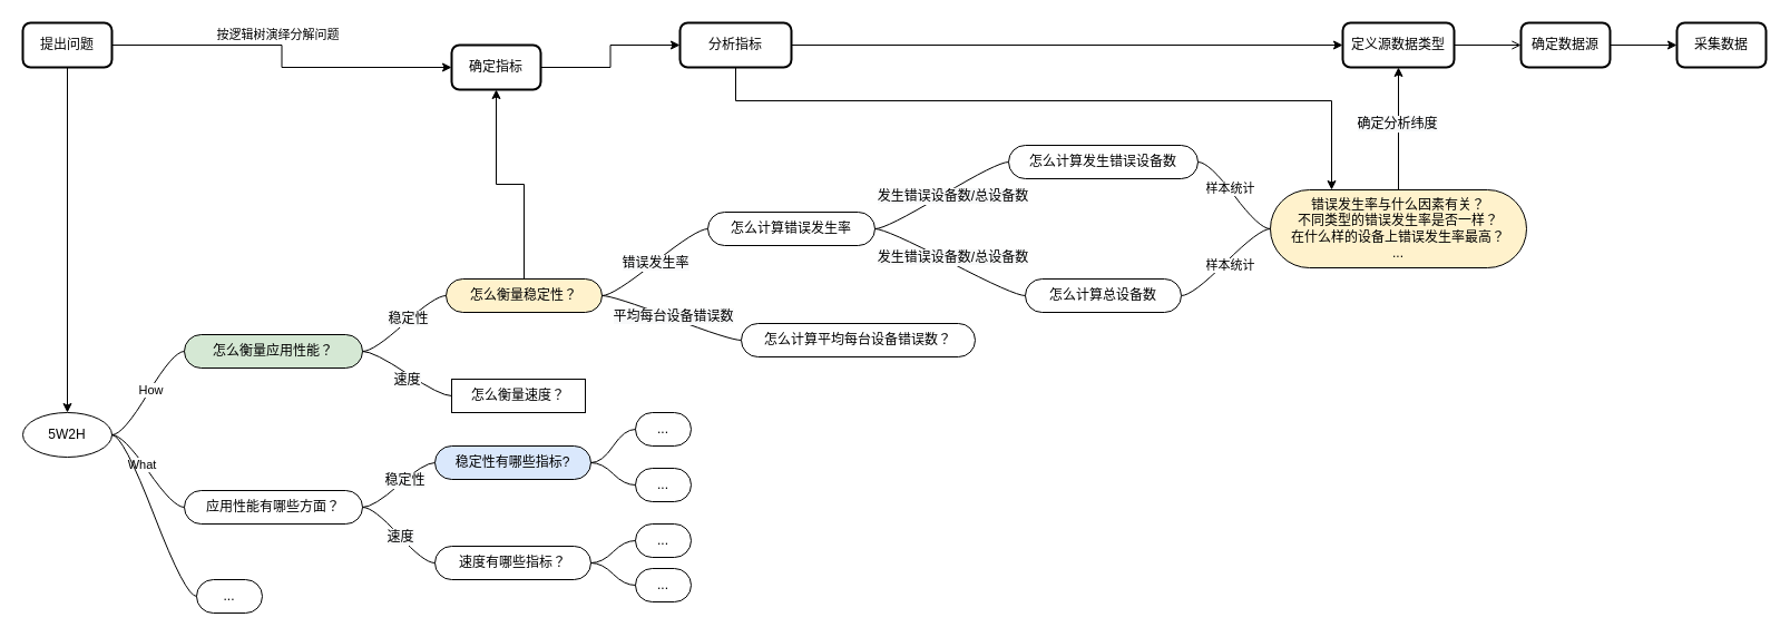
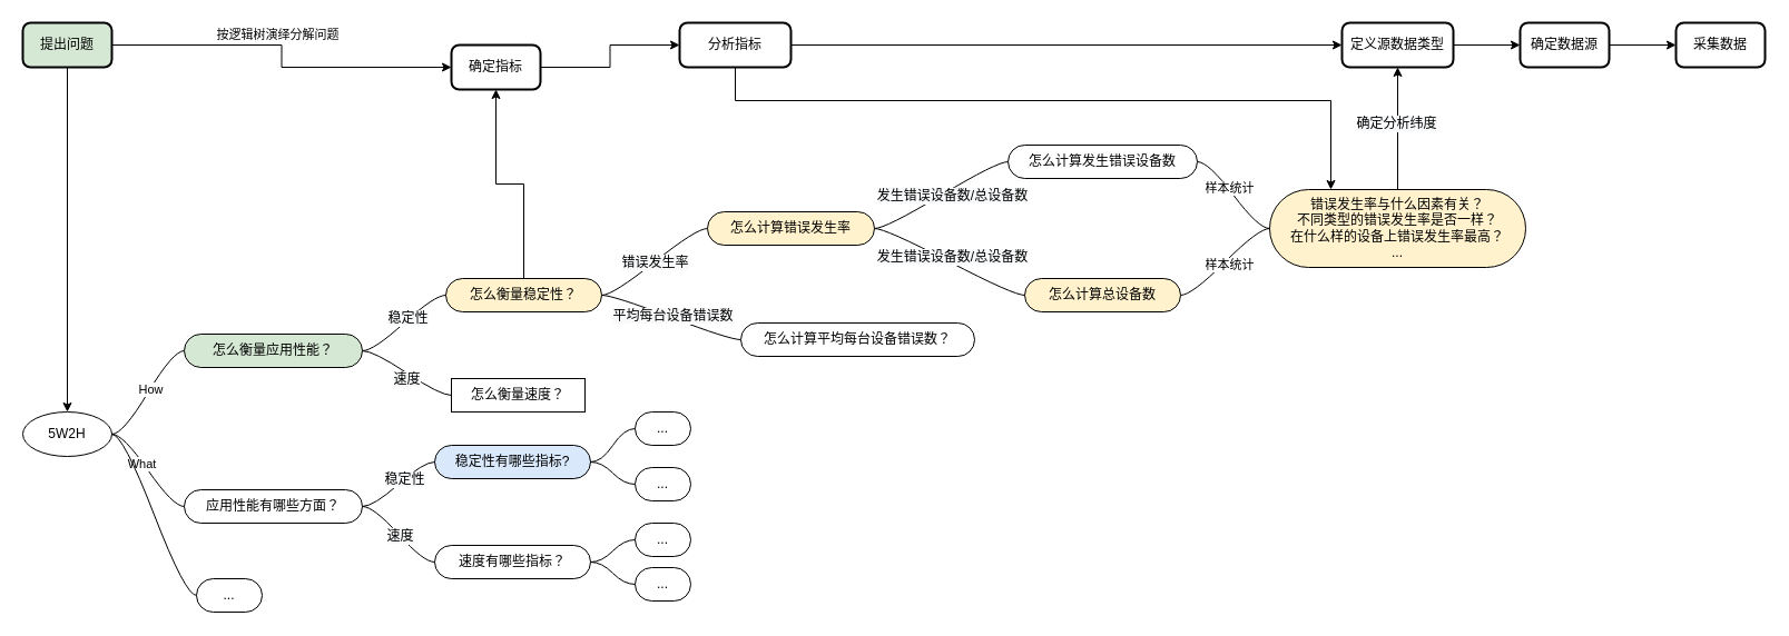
  <mxCell id="0" />
  <mxCell id="1" parent="0" />
  <mxCell id="2" style="edgeStyle=orthogonalEdgeStyle;rounded=0;orthogonalLoop=1;jettySize=auto;html=1;entryX=0;entryY=0.5;entryDx=0;entryDy=0;" edge="1" parent="1" source="5" target="7"><mxGeometry relative="1" as="geometry" /></mxCell>
  <mxCell id="3" value="按逻辑树演绎分解问题" style="edgeLabel;html=1;align=center;verticalAlign=middle;resizable=0;points=[];" vertex="1" connectable="0" parent="2"><mxGeometry x="-0.093" y="4" relative="1" as="geometry"><mxPoint x="1" y="-6" as="offset" /></mxGeometry></mxCell>
  <mxCell id="4" style="edgeStyle=orthogonalEdgeStyle;rounded=0;orthogonalLoop=1;jettySize=auto;html=1;" edge="1" parent="1" source="5" target="16"><mxGeometry relative="1" as="geometry" /></mxCell>
- <mxCell id="5" value="提出问题" style="rounded=1;whiteSpace=wrap;html=1;absoluteArcSize=1;arcSize=14;strokeWidth=2;" vertex="1" parent="1"><mxGeometry x="20" y="20" width="80" height="40" as="geometry" /></mxCell>
+ <mxCell id="5" value="提出问题" style="rounded=1;whiteSpace=wrap;html=1;absoluteArcSize=1;arcSize=14;strokeWidth=2;fillColor=#d5e8d4;" vertex="1" parent="1"><mxGeometry x="20" y="20" width="80" height="40" as="geometry" /></mxCell>
  <mxCell id="6" style="edgeStyle=orthogonalEdgeStyle;rounded=0;orthogonalLoop=1;jettySize=auto;html=1;entryX=0;entryY=0.5;entryDx=0;entryDy=0;" edge="1" parent="1" source="7" target="15"><mxGeometry relative="1" as="geometry" /></mxCell>
  <mxCell id="7" value="确定指标" style="rounded=1;whiteSpace=wrap;html=1;absoluteArcSize=1;arcSize=14;strokeWidth=2;" vertex="1" parent="1"><mxGeometry x="405" y="40" width="80" height="40" as="geometry" /></mxCell>
- <mxCell id="8" style="edgeStyle=orthogonalEdgeStyle;rounded=0;orthogonalLoop=1;jettySize=auto;html=1;endArrow=open;" edge="1" parent="1" source="9" target="11"><mxGeometry relative="1" as="geometry" /></mxCell>
+ <mxCell id="8" style="edgeStyle=orthogonalEdgeStyle;rounded=0;orthogonalLoop=1;jettySize=auto;html=1;" edge="1" parent="1" source="9" target="11"><mxGeometry relative="1" as="geometry" /></mxCell>
  <mxCell id="9" value="&lt;span&gt;定义源数据类型&lt;/span&gt;" style="rounded=1;whiteSpace=wrap;html=1;absoluteArcSize=1;arcSize=14;strokeWidth=2;" vertex="1" parent="1"><mxGeometry x="1205" y="20" width="100" height="40" as="geometry" /></mxCell>
  <mxCell id="10" style="edgeStyle=orthogonalEdgeStyle;rounded=0;orthogonalLoop=1;jettySize=auto;html=1;" edge="1" parent="1" source="11" target="12"><mxGeometry relative="1" as="geometry" /></mxCell>
  <mxCell id="11" value="确定数据源" style="rounded=1;whiteSpace=wrap;html=1;absoluteArcSize=1;arcSize=14;strokeWidth=2;" vertex="1" parent="1"><mxGeometry x="1365" y="20" width="80" height="40" as="geometry" /></mxCell>
  <mxCell id="12" value="采集数据" style="rounded=1;whiteSpace=wrap;html=1;absoluteArcSize=1;arcSize=14;strokeWidth=2;" vertex="1" parent="1"><mxGeometry x="1505" y="20" width="80" height="40" as="geometry" /></mxCell>
  <mxCell id="13" style="edgeStyle=orthogonalEdgeStyle;rounded=0;orthogonalLoop=1;jettySize=auto;html=1;entryX=0;entryY=0.5;entryDx=0;entryDy=0;" edge="1" parent="1" source="15" target="9"><mxGeometry relative="1" as="geometry" /></mxCell>
  <mxCell id="14" style="edgeStyle=orthogonalEdgeStyle;rounded=0;orthogonalLoop=1;jettySize=auto;html=1;" edge="1" parent="1" source="15" target="43"><mxGeometry relative="1" as="geometry"><Array as="points"><mxPoint x="660" y="90" /><mxPoint x="1195" y="90" /></Array></mxGeometry></mxCell>
  <mxCell id="15" value="分析指标" style="rounded=1;whiteSpace=wrap;html=1;absoluteArcSize=1;arcSize=14;strokeWidth=2;" vertex="1" parent="1"><mxGeometry x="610" y="20" width="100" height="40" as="geometry" /></mxCell>
  <mxCell id="16" value="&lt;span&gt;5W2H&lt;br&gt;&lt;/span&gt;" style="ellipse;whiteSpace=wrap;html=1;align=center;newEdgeStyle={&quot;edgeStyle&quot;:&quot;entityRelationEdgeStyle&quot;,&quot;startArrow&quot;:&quot;none&quot;,&quot;endArrow&quot;:&quot;none&quot;,&quot;segment&quot;:10,&quot;curved&quot;:1};treeFolding=1;treeMoving=1;" vertex="1" parent="1"><mxGeometry x="20" y="370" width="80" height="40" as="geometry" /></mxCell>
  <mxCell id="17" value="怎么衡量应用性能？" style="whiteSpace=wrap;html=1;rounded=1;arcSize=50;align=center;verticalAlign=middle;strokeWidth=1;autosize=1;spacing=4;treeFolding=1;treeMoving=1;newEdgeStyle={&quot;edgeStyle&quot;:&quot;entityRelationEdgeStyle&quot;,&quot;startArrow&quot;:&quot;none&quot;,&quot;endArrow&quot;:&quot;none&quot;,&quot;segment&quot;:10,&quot;curved&quot;:1};fillColor=#d5e8d4;" vertex="1" parent="1"><mxGeometry x="165" y="300" width="160" height="30" as="geometry" /></mxCell>
  <mxCell id="18" value="" style="edgeStyle=entityRelationEdgeStyle;startArrow=none;endArrow=none;segment=10;curved=1;" edge="1" target="17" parent="1" source="16"><mxGeometry relative="1" as="geometry"><mxPoint x="235" y="200" as="sourcePoint" /></mxGeometry></mxCell>
  <mxCell id="19" value="How" style="edgeLabel;html=1;align=center;verticalAlign=middle;resizable=0;points=[];" vertex="1" connectable="0" parent="18"><mxGeometry x="0.063" relative="1" as="geometry"><mxPoint as="offset" /></mxGeometry></mxCell>
  <mxCell id="20" value="应用性能有哪些方面？" style="whiteSpace=wrap;html=1;rounded=1;arcSize=50;align=center;verticalAlign=middle;strokeWidth=1;autosize=1;spacing=4;treeFolding=1;treeMoving=1;newEdgeStyle={&quot;edgeStyle&quot;:&quot;entityRelationEdgeStyle&quot;,&quot;startArrow&quot;:&quot;none&quot;,&quot;endArrow&quot;:&quot;none&quot;,&quot;segment&quot;:10,&quot;curved&quot;:1};" vertex="1" parent="1"><mxGeometry x="165" y="440" width="160" height="30" as="geometry" /></mxCell>
  <mxCell id="21" value="" style="edgeStyle=entityRelationEdgeStyle;startArrow=none;endArrow=none;segment=10;curved=1;exitX=1;exitY=0.5;exitDx=0;exitDy=0;entryX=0;entryY=0.5;entryDx=0;entryDy=0;" edge="1" target="20" parent="1" source="16"><mxGeometry relative="1" as="geometry"><mxPoint x="315" y="270" as="sourcePoint" /></mxGeometry></mxCell>
  <mxCell id="22" value="What" style="edgeLabel;html=1;align=center;verticalAlign=middle;resizable=0;points=[];" vertex="1" connectable="0" parent="21"><mxGeometry x="-0.171" y="-1" relative="1" as="geometry"><mxPoint as="offset" /></mxGeometry></mxCell>
  <mxCell id="23" value="稳定性有哪些指标?" style="whiteSpace=wrap;html=1;rounded=1;arcSize=50;align=center;verticalAlign=middle;strokeWidth=1;autosize=1;spacing=4;treeFolding=1;treeMoving=1;newEdgeStyle={&quot;edgeStyle&quot;:&quot;entityRelationEdgeStyle&quot;,&quot;startArrow&quot;:&quot;none&quot;,&quot;endArrow&quot;:&quot;none&quot;,&quot;segment&quot;:10,&quot;curved&quot;:1};fillColor=#dae8fc;" vertex="1" parent="1"><mxGeometry x="390" y="400" width="140" height="30" as="geometry" /></mxCell>
  <mxCell id="24" value="" style="edgeStyle=entityRelationEdgeStyle;startArrow=none;endArrow=none;segment=10;curved=1;" edge="1" target="23" parent="1" source="20"><mxGeometry relative="1" as="geometry"><mxPoint x="335" y="440" as="sourcePoint" /></mxGeometry></mxCell>
  <mxCell id="25" value="&lt;span style=&quot;font-size: 12px ; background-color: rgb(248 , 249 , 250)&quot;&gt;稳定性&lt;/span&gt;" style="edgeLabel;html=1;align=center;verticalAlign=middle;resizable=0;points=[];" vertex="1" connectable="0" parent="24"><mxGeometry x="0.204" y="1" relative="1" as="geometry"><mxPoint y="1" as="offset" /></mxGeometry></mxCell>
  <mxCell id="26" value="速度有哪些指标？" style="whiteSpace=wrap;html=1;rounded=1;arcSize=50;align=center;verticalAlign=middle;strokeWidth=1;autosize=1;spacing=4;treeFolding=1;treeMoving=1;newEdgeStyle={&quot;edgeStyle&quot;:&quot;entityRelationEdgeStyle&quot;,&quot;startArrow&quot;:&quot;none&quot;,&quot;endArrow&quot;:&quot;none&quot;,&quot;segment&quot;:10,&quot;curved&quot;:1};" vertex="1" parent="1"><mxGeometry x="390" y="490" width="140" height="30" as="geometry" /></mxCell>
  <mxCell id="27" value="" style="edgeStyle=entityRelationEdgeStyle;startArrow=none;endArrow=none;segment=10;curved=1;" edge="1" target="26" parent="1" source="20"><mxGeometry relative="1" as="geometry"><mxPoint x="369" y="510" as="sourcePoint" /></mxGeometry></mxCell>
  <mxCell id="28" value="&lt;span style=&quot;font-size: 12px ; background-color: rgb(248 , 249 , 250)&quot;&gt;速度&lt;/span&gt;" style="edgeLabel;html=1;align=center;verticalAlign=middle;resizable=0;points=[];" vertex="1" connectable="0" parent="27"><mxGeometry x="0.027" relative="1" as="geometry"><mxPoint as="offset" /></mxGeometry></mxCell>
  <mxCell id="29" style="edgeStyle=orthogonalEdgeStyle;rounded=0;orthogonalLoop=1;jettySize=auto;html=1;" edge="1" parent="1" source="30" target="7"><mxGeometry relative="1" as="geometry" /></mxCell>
  <mxCell id="30" value="怎么衡量稳定性？" style="whiteSpace=wrap;html=1;rounded=1;arcSize=50;align=center;verticalAlign=middle;strokeWidth=1;autosize=1;spacing=4;treeFolding=1;treeMoving=1;newEdgeStyle={&quot;edgeStyle&quot;:&quot;entityRelationEdgeStyle&quot;,&quot;startArrow&quot;:&quot;none&quot;,&quot;endArrow&quot;:&quot;none&quot;,&quot;segment&quot;:10,&quot;curved&quot;:1};fillColor=#fff2cc;" vertex="1" parent="1"><mxGeometry x="400" y="250" width="140" height="30" as="geometry" /></mxCell>
  <mxCell id="31" value="" style="edgeStyle=entityRelationEdgeStyle;startArrow=none;endArrow=none;segment=10;curved=1;" edge="1" target="30" parent="1" source="17"><mxGeometry relative="1" as="geometry"><mxPoint x="349" y="300" as="sourcePoint" /></mxGeometry></mxCell>
  <mxCell id="32" value="&lt;span style=&quot;font-size: 12px ; background-color: rgb(248 , 249 , 250)&quot;&gt;稳定性&lt;/span&gt;" style="edgeLabel;html=1;align=center;verticalAlign=middle;resizable=0;points=[];" vertex="1" connectable="0" parent="31"><mxGeometry x="-0.034" y="-2" relative="1" as="geometry"><mxPoint x="2.02" y="-7.26" as="offset" /></mxGeometry></mxCell>
  <mxCell id="33" value="怎么衡量速度？" style="whiteSpace=wrap;html=1;arcSize=50;align=center;verticalAlign=middle;strokeWidth=1;autosize=1;spacing=4;treeFolding=1;treeMoving=1;newEdgeStyle={&quot;edgeStyle&quot;:&quot;entityRelationEdgeStyle&quot;,&quot;startArrow&quot;:&quot;none&quot;,&quot;endArrow&quot;:&quot;none&quot;,&quot;segment&quot;:10,&quot;curved&quot;:1};rounded=0;" vertex="1" parent="1"><mxGeometry x="405" y="340" width="120" height="30" as="geometry" /></mxCell>
  <mxCell id="34" value="" style="edgeStyle=entityRelationEdgeStyle;startArrow=none;endArrow=none;segment=10;curved=1;" edge="1" target="33" parent="1" source="17"><mxGeometry relative="1" as="geometry"><mxPoint x="393" y="384" as="sourcePoint" /></mxGeometry></mxCell>
  <mxCell id="35" value="&lt;span style=&quot;font-size: 12px ; background-color: rgb(248 , 249 , 250)&quot;&gt;速度&lt;/span&gt;" style="edgeLabel;html=1;align=center;verticalAlign=middle;resizable=0;points=[];" vertex="1" connectable="0" parent="34"><mxGeometry x="0.096" y="2" relative="1" as="geometry"><mxPoint x="-4.79" y="4.48" as="offset" /></mxGeometry></mxCell>
  <mxCell id="36" value="" style="edgeStyle=entityRelationEdgeStyle;startArrow=none;endArrow=none;segment=10;curved=1;" edge="1" target="64" parent="1" source="30"><mxGeometry relative="1" as="geometry"><mxPoint x="575" y="344" as="sourcePoint" /><mxPoint x="610" y="325" as="targetPoint" /></mxGeometry></mxCell>
  <mxCell id="37" value="&lt;span style=&quot;font-size: 12px ; background-color: rgb(248 , 249 , 250)&quot;&gt;平均每台设备错误数&lt;/span&gt;" style="edgeLabel;html=1;align=center;verticalAlign=middle;resizable=0;points=[];" vertex="1" connectable="0" parent="36"><mxGeometry x="0.01" y="2" relative="1" as="geometry"><mxPoint as="offset" /></mxGeometry></mxCell>
- <mxCell id="38" value="&lt;span&gt;怎么计算错误发生率&lt;/span&gt;" style="whiteSpace=wrap;html=1;rounded=1;arcSize=50;align=center;verticalAlign=middle;strokeWidth=1;autosize=1;spacing=4;treeFolding=1;treeMoving=1;newEdgeStyle={&quot;edgeStyle&quot;:&quot;entityRelationEdgeStyle&quot;,&quot;startArrow&quot;:&quot;none&quot;,&quot;endArrow&quot;:&quot;none&quot;,&quot;segment&quot;:10,&quot;curved&quot;:1};" vertex="1" parent="1"><mxGeometry x="635" y="190" width="150" height="30" as="geometry" /></mxCell>
+ <mxCell id="38" value="&lt;span&gt;怎么计算错误发生率&lt;/span&gt;" style="whiteSpace=wrap;html=1;rounded=1;arcSize=50;align=center;verticalAlign=middle;strokeWidth=1;autosize=1;spacing=4;treeFolding=1;treeMoving=1;newEdgeStyle={&quot;edgeStyle&quot;:&quot;entityRelationEdgeStyle&quot;,&quot;startArrow&quot;:&quot;none&quot;,&quot;endArrow&quot;:&quot;none&quot;,&quot;segment&quot;:10,&quot;curved&quot;:1};fillColor=#fff2cc;" vertex="1" parent="1"><mxGeometry x="635" y="190" width="150" height="30" as="geometry" /></mxCell>
  <mxCell id="39" value="" style="edgeStyle=entityRelationEdgeStyle;startArrow=none;endArrow=none;segment=10;curved=1;exitX=1;exitY=0.5;exitDx=0;exitDy=0;" edge="1" target="38" parent="1" source="30"><mxGeometry relative="1" as="geometry"><mxPoint x="720" y="215" as="sourcePoint" /></mxGeometry></mxCell>
  <mxCell id="40" value="&lt;span style=&quot;font-size: 12px ; background-color: rgb(248 , 249 , 250)&quot;&gt;错误发生率&lt;/span&gt;" style="edgeLabel;html=1;align=center;verticalAlign=middle;resizable=0;points=[];" vertex="1" connectable="0" parent="39"><mxGeometry x="0.006" relative="1" as="geometry"><mxPoint as="offset" /></mxGeometry></mxCell>
  <mxCell id="41" style="edgeStyle=orthogonalEdgeStyle;rounded=0;orthogonalLoop=1;jettySize=auto;html=1;" edge="1" parent="1" source="43" target="9"><mxGeometry relative="1" as="geometry" /></mxCell>
  <mxCell id="42" value="&lt;span style=&quot;font-size: 12px ; background-color: rgb(248 , 249 , 250)&quot;&gt;确定分析纬度&lt;/span&gt;" style="edgeLabel;html=1;align=center;verticalAlign=middle;resizable=0;points=[];" vertex="1" connectable="0" parent="41"><mxGeometry x="0.091" y="2" relative="1" as="geometry"><mxPoint as="offset" /></mxGeometry></mxCell>
  <mxCell id="43" value="错误发生率与什么因素有关？&lt;br&gt;不同类型的错误发生率是否一样？&lt;br&gt;在什么样的设备上错误发生率最高？&lt;br&gt;..." style="whiteSpace=wrap;html=1;rounded=1;arcSize=50;align=center;verticalAlign=middle;strokeWidth=1;autosize=1;spacing=4;treeFolding=1;treeMoving=1;newEdgeStyle={&quot;edgeStyle&quot;:&quot;entityRelationEdgeStyle&quot;,&quot;startArrow&quot;:&quot;none&quot;,&quot;endArrow&quot;:&quot;none&quot;,&quot;segment&quot;:10,&quot;curved&quot;:1};fillColor=#fff2cc;" vertex="1" parent="1"><mxGeometry x="1140" y="170" width="230" height="70" as="geometry" /></mxCell>
  <mxCell id="44" value="" style="edgeStyle=entityRelationEdgeStyle;startArrow=none;endArrow=none;segment=10;curved=1;exitX=1;exitY=0.5;exitDx=0;exitDy=0;" edge="1" target="43" parent="1" source="59"><mxGeometry relative="1" as="geometry"><mxPoint x="720" y="215" as="sourcePoint" /></mxGeometry></mxCell>
  <mxCell id="45" value="样本统计" style="edgeLabel;html=1;align=center;verticalAlign=middle;resizable=0;points=[];" vertex="1" connectable="0" parent="44"><mxGeometry x="-0.293" y="3" relative="1" as="geometry"><mxPoint x="16.22" y="-6.77" as="offset" /></mxGeometry></mxCell>
  <mxCell id="46" value="&lt;span&gt;怎么计算&lt;/span&gt;&lt;span&gt;发生错误设备数&lt;/span&gt;" style="whiteSpace=wrap;html=1;rounded=1;arcSize=50;align=center;verticalAlign=middle;strokeWidth=1;autosize=1;spacing=4;treeFolding=1;treeMoving=1;newEdgeStyle={&quot;edgeStyle&quot;:&quot;entityRelationEdgeStyle&quot;,&quot;startArrow&quot;:&quot;none&quot;,&quot;endArrow&quot;:&quot;none&quot;,&quot;segment&quot;:10,&quot;curved&quot;:1};" vertex="1" parent="1"><mxGeometry x="905" y="130" width="170" height="30" as="geometry" /></mxCell>
  <mxCell id="47" value="" style="edgeStyle=entityRelationEdgeStyle;startArrow=none;endArrow=none;segment=10;curved=1;" edge="1" target="46" parent="1" source="38"><mxGeometry relative="1" as="geometry"><mxPoint x="1095" y="175" as="sourcePoint" /></mxGeometry></mxCell>
  <mxCell id="48" value="&lt;span style=&quot;font-size: 12px ; background-color: rgb(248 , 249 , 250)&quot;&gt;发生错误设备数/总设备数&lt;/span&gt;" style="edgeLabel;html=1;align=center;verticalAlign=middle;resizable=0;points=[];" vertex="1" connectable="0" parent="47"><mxGeometry x="-0.181" y="-3" relative="1" as="geometry"><mxPoint x="18.79" y="-8.03" as="offset" /></mxGeometry></mxCell>
  <mxCell id="49" value="..." style="whiteSpace=wrap;html=1;rounded=1;arcSize=50;align=center;verticalAlign=middle;strokeWidth=1;autosize=1;spacing=4;treeFolding=1;treeMoving=1;newEdgeStyle={&quot;edgeStyle&quot;:&quot;entityRelationEdgeStyle&quot;,&quot;startArrow&quot;:&quot;none&quot;,&quot;endArrow&quot;:&quot;none&quot;,&quot;segment&quot;:10,&quot;curved&quot;:1};" vertex="1" parent="1"><mxGeometry x="570" y="370" width="50" height="30" as="geometry" /></mxCell>
  <mxCell id="50" value="" style="edgeStyle=entityRelationEdgeStyle;startArrow=none;endArrow=none;segment=10;curved=1;" edge="1" target="49" parent="1" source="23"><mxGeometry relative="1" as="geometry"><mxPoint x="430" y="462" as="sourcePoint" /></mxGeometry></mxCell>
  <mxCell id="51" value="..." style="whiteSpace=wrap;html=1;rounded=1;arcSize=50;align=center;verticalAlign=middle;strokeWidth=1;autosize=1;spacing=4;treeFolding=1;treeMoving=1;newEdgeStyle={&quot;edgeStyle&quot;:&quot;entityRelationEdgeStyle&quot;,&quot;startArrow&quot;:&quot;none&quot;,&quot;endArrow&quot;:&quot;none&quot;,&quot;segment&quot;:10,&quot;curved&quot;:1};" vertex="1" parent="1"><mxGeometry x="570" y="420" width="50" height="30" as="geometry" /></mxCell>
  <mxCell id="52" value="" style="edgeStyle=entityRelationEdgeStyle;startArrow=none;endArrow=none;segment=10;curved=1;" edge="1" target="51" parent="1" source="23"><mxGeometry relative="1" as="geometry"><mxPoint x="425" y="490" as="sourcePoint" /></mxGeometry></mxCell>
  <mxCell id="53" value="..." style="whiteSpace=wrap;html=1;rounded=1;arcSize=50;align=center;verticalAlign=middle;strokeWidth=1;autosize=1;spacing=4;treeFolding=1;treeMoving=1;newEdgeStyle={&quot;edgeStyle&quot;:&quot;entityRelationEdgeStyle&quot;,&quot;startArrow&quot;:&quot;none&quot;,&quot;endArrow&quot;:&quot;none&quot;,&quot;segment&quot;:10,&quot;curved&quot;:1};" vertex="1" parent="1"><mxGeometry x="570" y="470" width="50" height="30" as="geometry" /></mxCell>
  <mxCell id="54" value="" style="edgeStyle=entityRelationEdgeStyle;startArrow=none;endArrow=none;segment=10;curved=1;" edge="1" target="53" parent="1" source="26"><mxGeometry relative="1" as="geometry"><mxPoint x="580" y="550" as="sourcePoint" /></mxGeometry></mxCell>
  <mxCell id="55" value="..." style="whiteSpace=wrap;html=1;rounded=1;arcSize=50;align=center;verticalAlign=middle;strokeWidth=1;autosize=1;spacing=4;treeFolding=1;treeMoving=1;newEdgeStyle={&quot;edgeStyle&quot;:&quot;entityRelationEdgeStyle&quot;,&quot;startArrow&quot;:&quot;none&quot;,&quot;endArrow&quot;:&quot;none&quot;,&quot;segment&quot;:10,&quot;curved&quot;:1};" vertex="1" parent="1"><mxGeometry x="570" y="510" width="50" height="30" as="geometry" /></mxCell>
  <mxCell id="56" value="" style="edgeStyle=entityRelationEdgeStyle;startArrow=none;endArrow=none;segment=10;curved=1;" edge="1" target="55" parent="1" source="26"><mxGeometry relative="1" as="geometry"><mxPoint x="600" y="640" as="sourcePoint" /></mxGeometry></mxCell>
  <mxCell id="57" value="" style="edgeStyle=entityRelationEdgeStyle;startArrow=none;endArrow=none;segment=10;curved=1;entryX=1;entryY=0.5;entryDx=0;entryDy=0;" edge="1" target="46" parent="1" source="43"><mxGeometry relative="1" as="geometry"><mxPoint x="915" y="282" as="sourcePoint" /></mxGeometry></mxCell>
  <mxCell id="58" value="样本统计" style="edgeLabel;html=1;align=center;verticalAlign=middle;resizable=0;points=[];" vertex="1" connectable="0" parent="57"><mxGeometry x="0.151" y="-1" relative="1" as="geometry"><mxPoint as="offset" /></mxGeometry></mxCell>
- <mxCell id="59" value="怎么计算&lt;span&gt;总设备数&lt;/span&gt;" style="whiteSpace=wrap;html=1;rounded=1;arcSize=50;align=center;verticalAlign=middle;strokeWidth=1;autosize=1;spacing=4;treeFolding=1;treeMoving=1;newEdgeStyle={&quot;edgeStyle&quot;:&quot;entityRelationEdgeStyle&quot;,&quot;startArrow&quot;:&quot;none&quot;,&quot;endArrow&quot;:&quot;none&quot;,&quot;segment&quot;:10,&quot;curved&quot;:1};" vertex="1" parent="1"><mxGeometry x="920" y="250" width="140" height="30" as="geometry" /></mxCell>
+ <mxCell id="59" value="怎么计算&lt;span&gt;总设备数&lt;/span&gt;" style="whiteSpace=wrap;html=1;rounded=1;arcSize=50;align=center;verticalAlign=middle;strokeWidth=1;autosize=1;spacing=4;treeFolding=1;treeMoving=1;newEdgeStyle={&quot;edgeStyle&quot;:&quot;entityRelationEdgeStyle&quot;,&quot;startArrow&quot;:&quot;none&quot;,&quot;endArrow&quot;:&quot;none&quot;,&quot;segment&quot;:10,&quot;curved&quot;:1};fillColor=#fff2cc;" vertex="1" parent="1"><mxGeometry x="920" y="250" width="140" height="30" as="geometry" /></mxCell>
  <mxCell id="60" value="" style="edgeStyle=entityRelationEdgeStyle;startArrow=none;endArrow=none;segment=10;curved=1;" edge="1" target="59" parent="1" source="38"><mxGeometry relative="1" as="geometry"><mxPoint x="1095" y="175" as="sourcePoint" /></mxGeometry></mxCell>
  <mxCell id="61" value="&lt;span style=&quot;font-size: 12px ; background-color: rgb(248 , 249 , 250)&quot;&gt;发生错误设备数/总设备数&lt;/span&gt;" style="edgeLabel;html=1;align=center;verticalAlign=middle;resizable=0;points=[];" vertex="1" connectable="0" parent="60"><mxGeometry x="-0.17" y="-2" relative="1" as="geometry"><mxPoint x="14.82" as="offset" /></mxGeometry></mxCell>
  <mxCell id="62" value="..." style="whiteSpace=wrap;html=1;rounded=1;arcSize=50;align=center;verticalAlign=middle;strokeWidth=1;autosize=1;spacing=4;treeFolding=1;treeMoving=1;newEdgeStyle={&quot;edgeStyle&quot;:&quot;entityRelationEdgeStyle&quot;,&quot;startArrow&quot;:&quot;none&quot;,&quot;endArrow&quot;:&quot;none&quot;,&quot;segment&quot;:10,&quot;curved&quot;:1};" vertex="1" parent="1"><mxGeometry x="176" y="520" width="59" height="30" as="geometry" /></mxCell>
  <mxCell id="63" value="" style="edgeStyle=entityRelationEdgeStyle;startArrow=none;endArrow=none;segment=10;curved=1;" edge="1" target="62" parent="1" source="16"><mxGeometry relative="1" as="geometry"><mxPoint x="125" y="590" as="sourcePoint" /></mxGeometry></mxCell>
  <mxCell id="64" value="怎么计算&lt;span&gt;平均每台设备错误数&lt;/span&gt;？" style="whiteSpace=wrap;html=1;rounded=1;arcSize=50;align=center;verticalAlign=middle;strokeWidth=1;autosize=1;spacing=4;treeFolding=1;treeMoving=1;newEdgeStyle={&quot;edgeStyle&quot;:&quot;entityRelationEdgeStyle&quot;,&quot;startArrow&quot;:&quot;none&quot;,&quot;endArrow&quot;:&quot;none&quot;,&quot;segment&quot;:10,&quot;curved&quot;:1};" vertex="1" parent="1"><mxGeometry x="665" y="290" width="210" height="30" as="geometry" /></mxCell>
